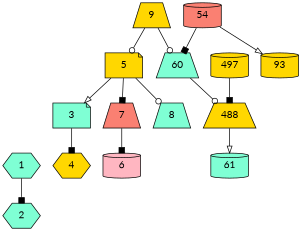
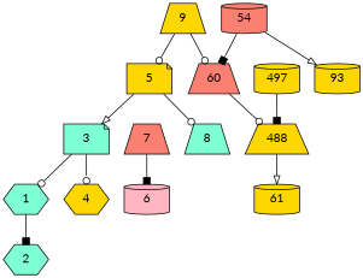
  digraph {
    fontname=Lato
    node [fillcolor=gold fontname=Lato shape=trapezium style=filled]
    edge [arrowhead=box fontname=Lato]
    9
    5 [shape=note]
-   60 [fillcolor=aquamarine]
+   60 [fillcolor=salmon]
    3 [fillcolor=aquamarine shape=note]
    7 [fillcolor=salmon]
    8 [fillcolor=aquamarine]
    488
    1 [fillcolor=aquamarine shape=hexagon]
    4 [shape=hexagon]
    6 [fillcolor=lightpink shape=cylinder]
    54 [fillcolor=salmon shape=cylinder]
    n12 [label=93 shape=cylinder]
-   61 [fillcolor=aquamarine shape=cylinder]
+   61 [shape=cylinder]
    2 [fillcolor=aquamarine shape=hexagon]
    497 [shape=cylinder]
    9 -> 5 [arrowhead=odot]
    9 -> 60 [arrowhead=odot]
    5 -> 3 [arrowhead=onormal]
-   5 -> 7
    5 -> 8 [arrowhead=odot]
    60 -> 488 [arrowhead=odot]
-   3 -> 4
+   3 -> 1 [arrowhead=odot]
+   3 -> 4 [arrowhead=odot]
    7 -> 6
    488 -> 61 [arrowhead=onormal]
    1 -> 2
    54 -> 60
    54 -> n12 [arrowhead=onormal]
    497 -> 488
  }
